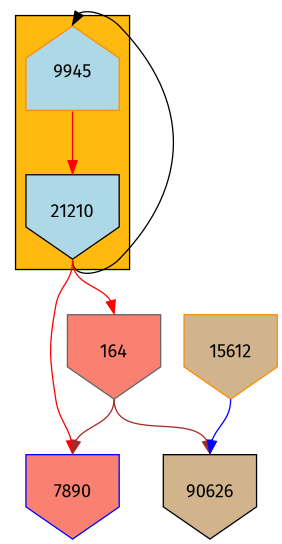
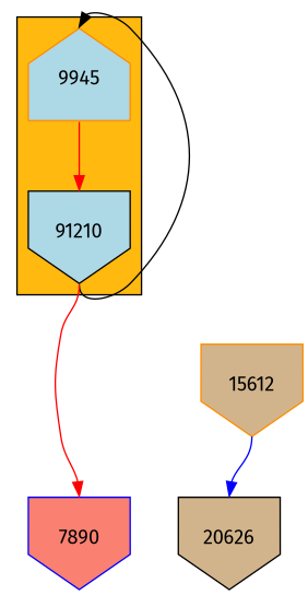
  digraph {
    fontname="Fira Sans"
    node [color=darkorange fillcolor=lightblue fontname="Fira Sans" shape=invhouse style=filled]
    edge [color=red fontname="Fira Sans" headport=n tailport=s]
    n1 [height=1 label=9945 shape=house width=1]
-   21210 [color=black height=1 width=1]
-   164 [color=gray40 fillcolor=salmon height=1 width=1]
+   21210 [color=black height=1 width=1 label=91210]
    n4 [color=blue fillcolor=salmon height=1 label=7890 width=1]
-   20626 [color=black fillcolor=tan height=1 width=1 label=90626]
+   20626 [color=black fillcolor=tan height=1 width=1]
    n6 [fillcolor=tan height=1 label=15612 width=1]
    subgraph cluster_1 {
      fillcolor=darkgoldenrod1
      style=filled
      n1
      21210
    }
    n1 -> 21210
    21210 -> n1 [color=black]
-   21210 -> 164
    21210 -> n4
-   164 -> n4 [color=brown]
-   164 -> 20626 [color=brown]
    n6 -> 20626 [color=blue]
  }
